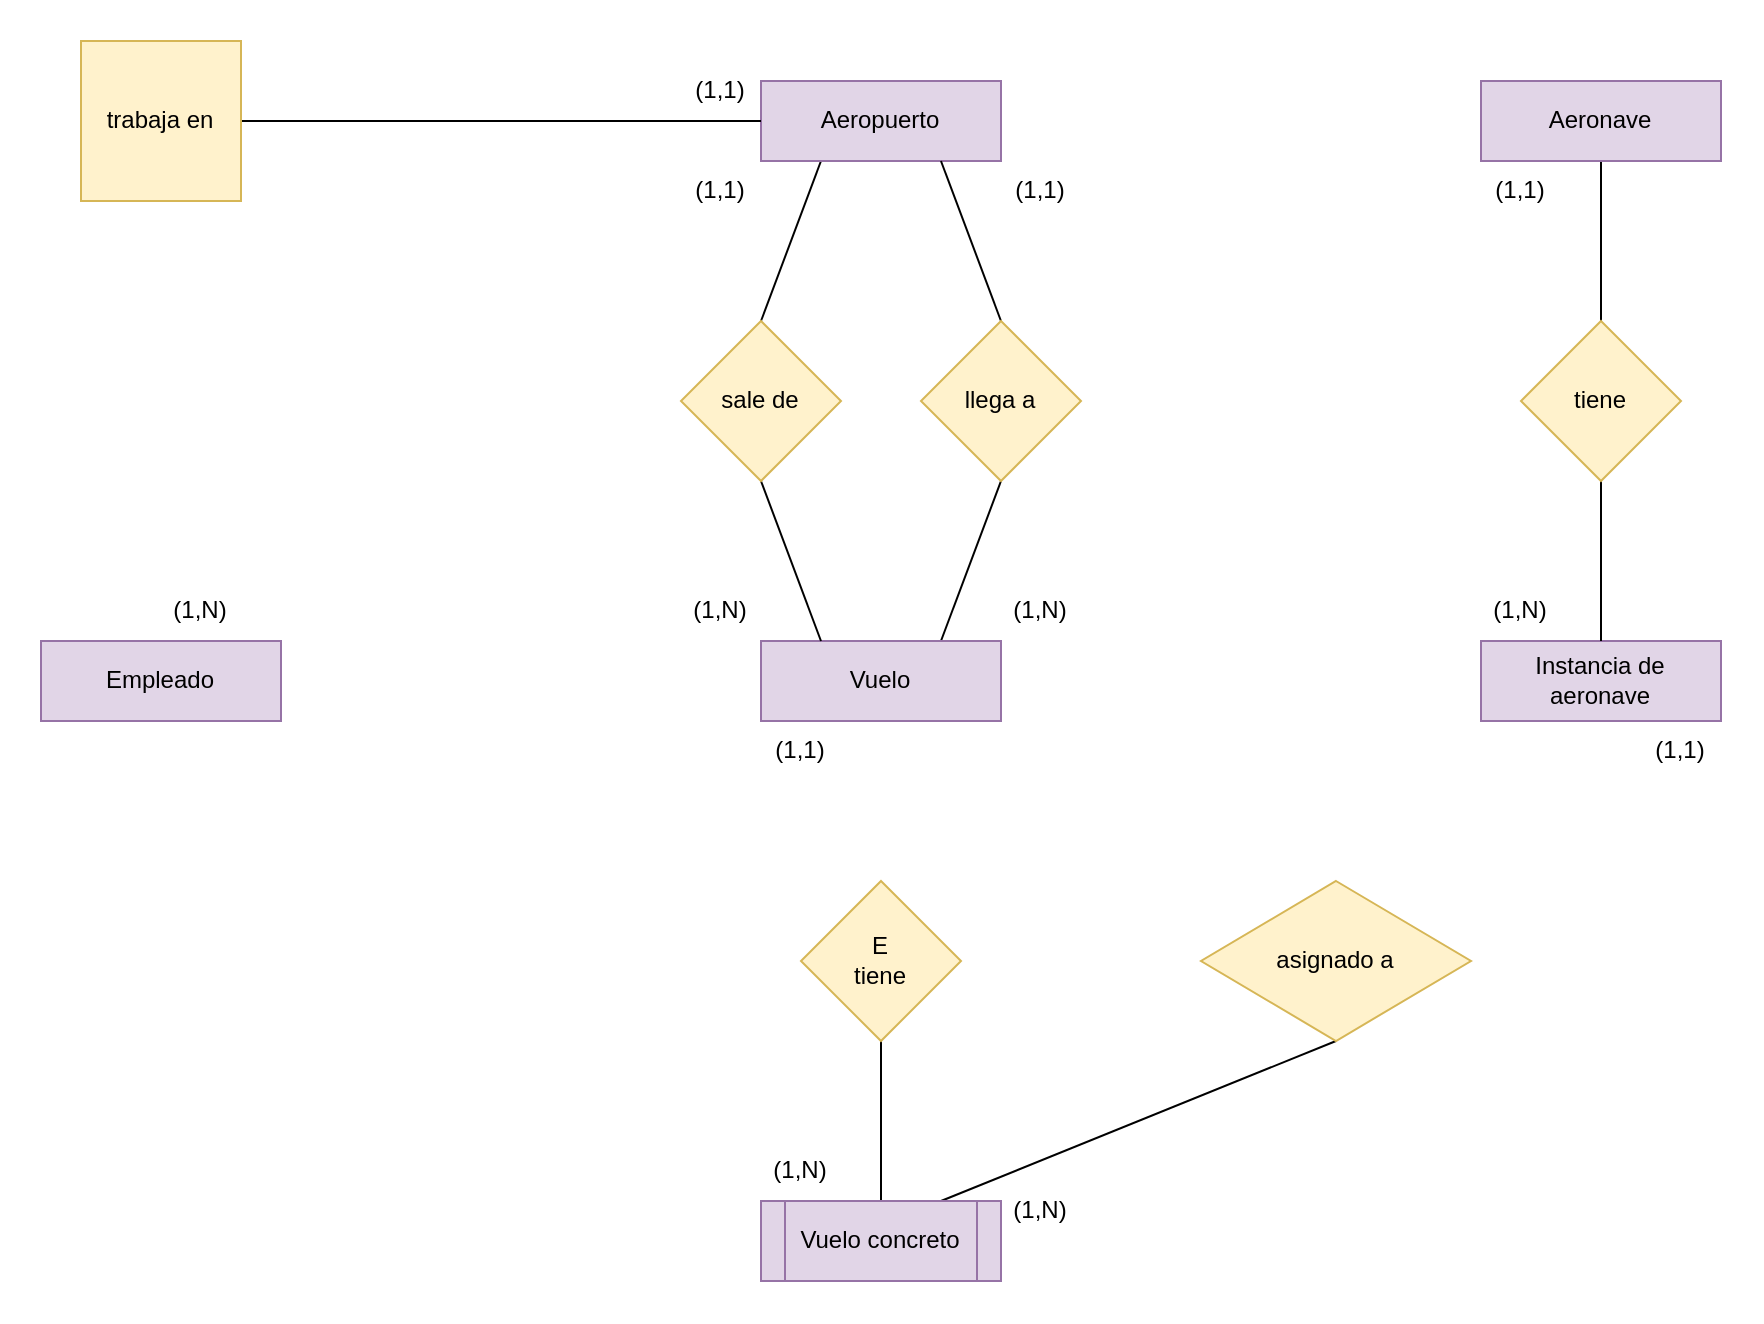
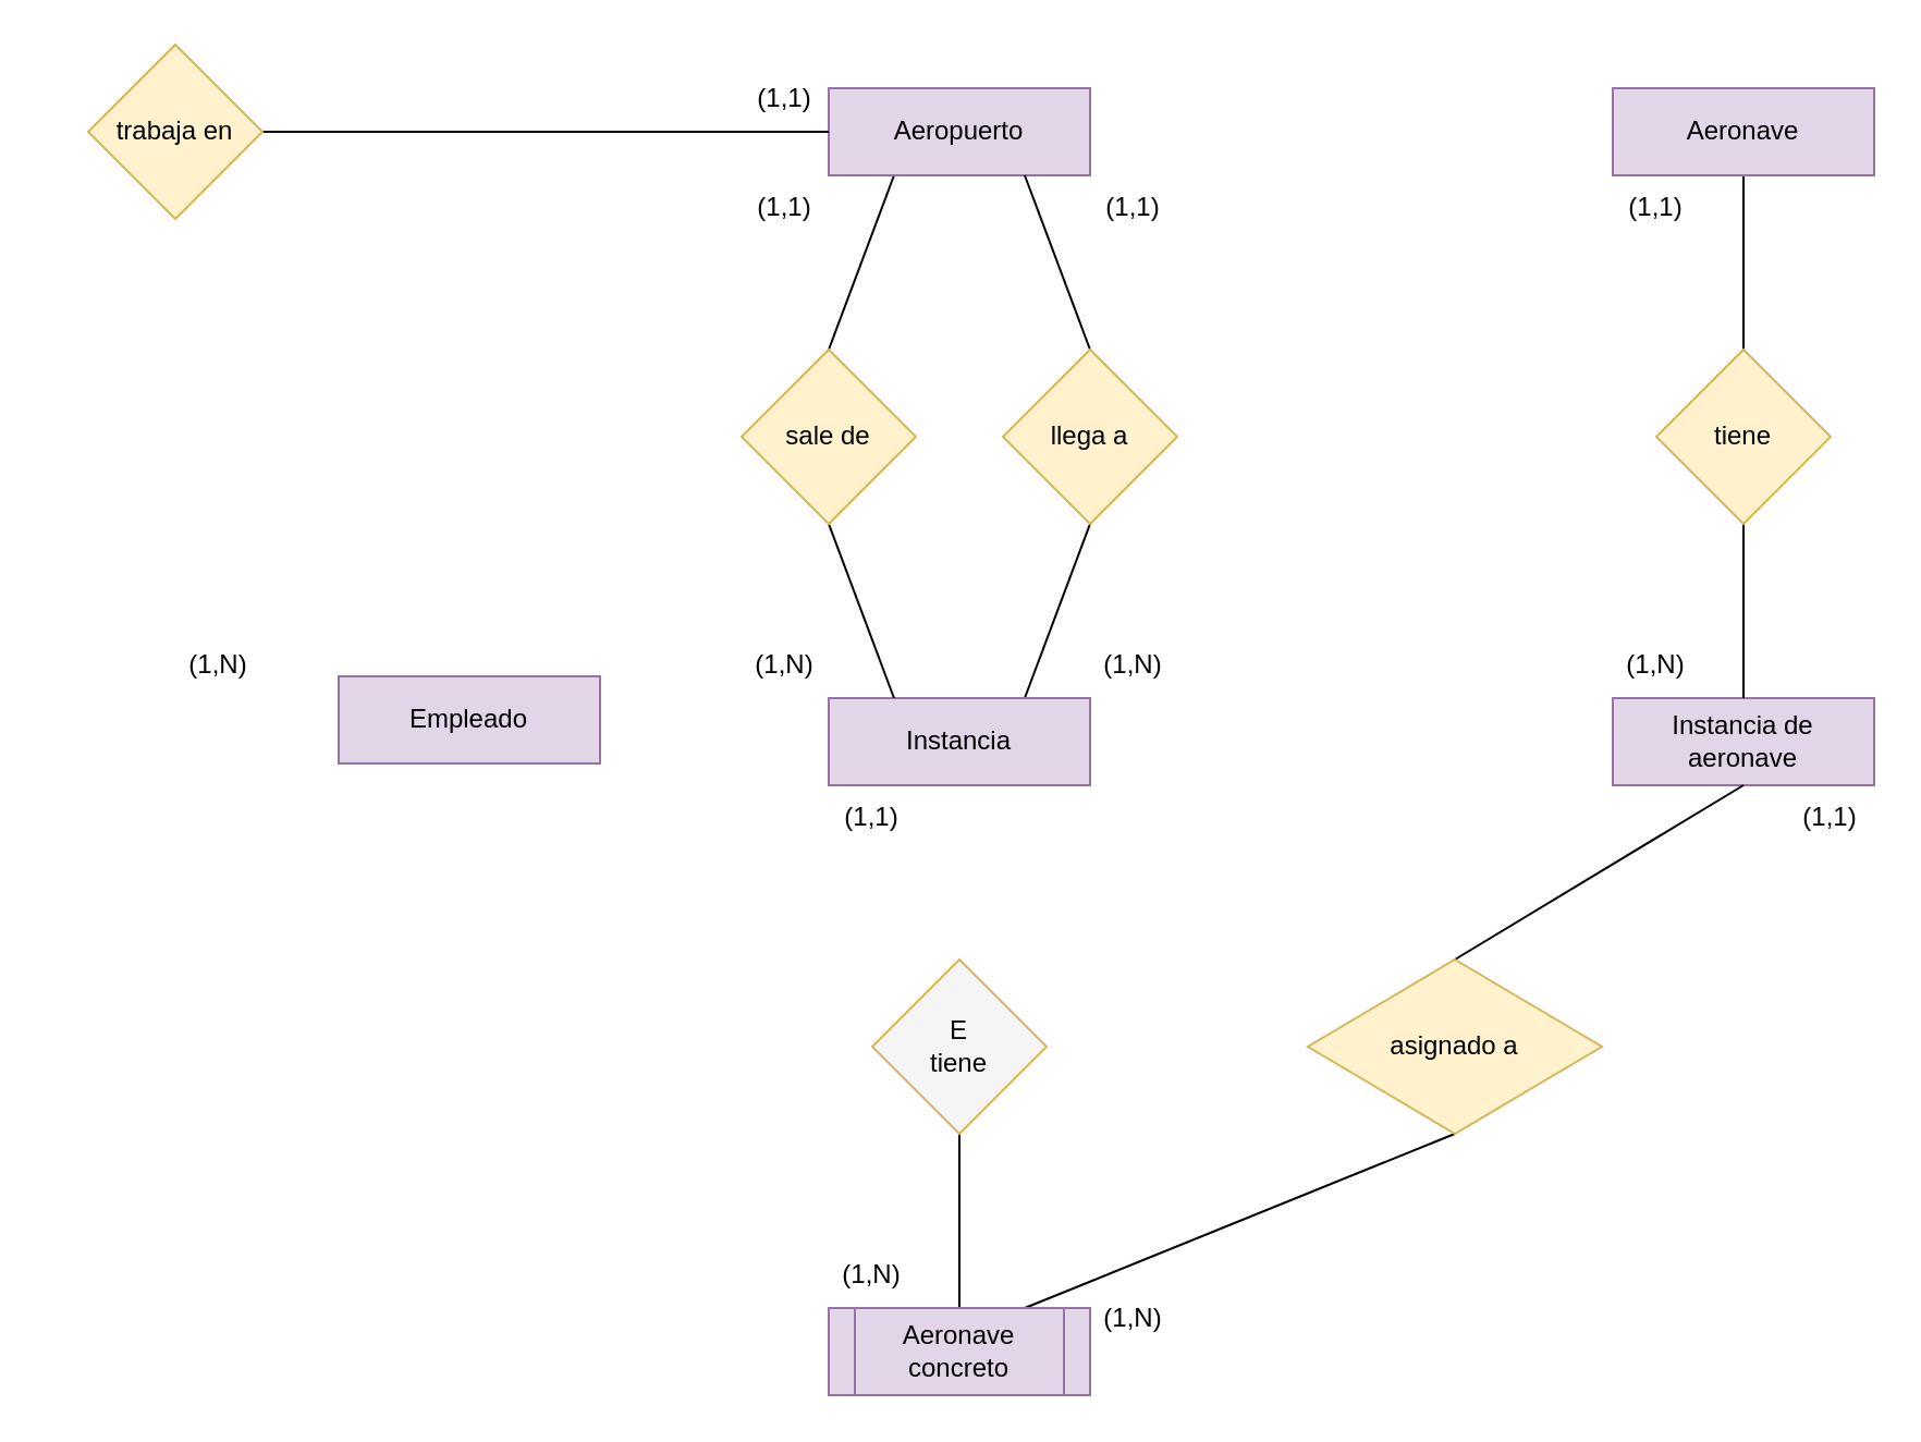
  <mxCell id="0" />
  <mxCell id="1" parent="0" />
  <mxCell id="2" style="edgeStyle=none;html=1;exitX=0.5;exitY=1;exitDx=0;exitDy=0;entryX=0;entryY=0.5;entryDx=0;entryDy=0;endArrow=none;endFill=0;startArrow=none;" parent="1" edge="1"><mxGeometry relative="1" as="geometry"><mxPoint x="440" y="180" as="sourcePoint" /><mxPoint x="440" y="180" as="targetPoint" /></mxGeometry></mxCell>
  <mxCell id="3" style="edgeStyle=none;html=1;exitX=0.25;exitY=1;exitDx=0;exitDy=0;endArrow=none;endFill=0;entryX=0.5;entryY=0;entryDx=0;entryDy=0;" parent="1" source="4" target="27" edge="1"><mxGeometry relative="1" as="geometry"><mxPoint x="350" y="140" as="targetPoint" /></mxGeometry></mxCell>
  <mxCell id="4" value="Aeropuerto" style="rounded=0;whiteSpace=wrap;html=1;fillColor=#e1d5e7;strokeColor=#9673a6;" parent="1" vertex="1"><mxGeometry x="380" y="40" width="120" height="40" as="geometry" /></mxCell>
  <mxCell id="5" style="edgeStyle=none;html=1;exitX=0.5;exitY=1;exitDx=0;exitDy=0;entryX=0.5;entryY=0;entryDx=0;entryDy=0;endArrow=none;endFill=0;" parent="1" source="6" edge="1" target="36"><mxGeometry relative="1" as="geometry"><mxPoint x="440" y="600" as="targetPoint" /></mxGeometry></mxCell>
- <mxCell id="6" value="&lt;div&gt;E&lt;/div&gt;tiene" style="rhombus;whiteSpace=wrap;html=1;fillColor=#fff2cc;strokeColor=#d6b656;" parent="1" vertex="1"><mxGeometry x="400" y="440" width="80" height="80" as="geometry" /></mxCell>
+ <mxCell id="6" value="&lt;div&gt;E&lt;/div&gt;tiene" style="rhombus;whiteSpace=wrap;html=1;fillColor=#f5f5f5;strokeColor=#d6b656;" parent="1" vertex="1"><mxGeometry x="400" y="440" width="80" height="80" as="geometry" /></mxCell>
  <mxCell id="7" style="edgeStyle=none;html=1;exitX=0.75;exitY=0;exitDx=0;exitDy=0;entryX=0.5;entryY=1;entryDx=0;entryDy=0;endArrow=none;endFill=0;" parent="1" source="8" target="29" edge="1"><mxGeometry relative="1" as="geometry" /></mxCell>
- <mxCell id="8" value="Vuelo" style="rounded=0;whiteSpace=wrap;html=1;fillColor=#e1d5e7;strokeColor=#9673a6;" parent="1" vertex="1"><mxGeometry x="380" y="320" width="120" height="40" as="geometry" /></mxCell>
+ <mxCell id="8" value="Instancia" style="rounded=0;whiteSpace=wrap;html=1;fillColor=#e1d5e7;strokeColor=#9673a6;" parent="1" vertex="1"><mxGeometry x="380" y="320" width="120" height="40" as="geometry" /></mxCell>
  <mxCell id="9" style="edgeStyle=none;html=1;exitX=0.75;exitY=0;exitDx=0;exitDy=0;entryX=0.5;entryY=1;entryDx=0;entryDy=0;endArrow=none;endFill=0;" parent="1" target="22" edge="1" source="36"><mxGeometry relative="1" as="geometry"><mxPoint x="470" y="600" as="sourcePoint" /></mxGeometry></mxCell>
  <mxCell id="10" value="(1,1)" style="text;html=1;strokeColor=none;fillColor=none;align=center;verticalAlign=middle;whiteSpace=wrap;rounded=0;" parent="1" vertex="1"><mxGeometry x="380" y="360" width="40" height="30" as="geometry" /></mxCell>
- <mxCell id="11" value="Empleado" style="rounded=0;whiteSpace=wrap;html=1;fillColor=#e1d5e7;strokeColor=#9673a6;" parent="1" vertex="1"><mxGeometry x="20" y="320" width="120" height="40" as="geometry" /></mxCell>
+ <mxCell id="11" value="Empleado" style="rounded=0;whiteSpace=wrap;html=1;fillColor=#e1d5e7;strokeColor=#9673a6;" parent="1" vertex="1"><mxGeometry x="155" y="310" width="120" height="40" as="geometry" /></mxCell>
  <mxCell id="12" value="Instancia de aeronave" style="rounded=0;whiteSpace=wrap;html=1;fillColor=#e1d5e7;strokeColor=#9673a6;" parent="1" vertex="1"><mxGeometry x="740" y="320" width="120" height="40" as="geometry" /></mxCell>
  <mxCell id="13" style="edgeStyle=none;html=1;exitX=0.5;exitY=1;exitDx=0;exitDy=0;entryX=0.5;entryY=0;entryDx=0;entryDy=0;endArrow=none;endFill=0;" parent="1" source="15" target="12" edge="1"><mxGeometry relative="1" as="geometry" /></mxCell>
  <mxCell id="14" style="edgeStyle=none;html=1;exitX=0.5;exitY=0;exitDx=0;exitDy=0;entryX=0.5;entryY=1;entryDx=0;entryDy=0;strokeColor=default;endArrow=none;endFill=0;" parent="1" source="15" target="24" edge="1"><mxGeometry relative="1" as="geometry" /></mxCell>
  <mxCell id="15" value="tiene" style="rhombus;whiteSpace=wrap;html=1;fillColor=#fff2cc;strokeColor=#d6b656;" parent="1" vertex="1"><mxGeometry x="760" y="160" width="80" height="80" as="geometry" /></mxCell>
  <mxCell id="16" style="edgeStyle=none;html=1;exitX=0.5;exitY=1;exitDx=0;exitDy=0;entryX=0.25;entryY=0;entryDx=0;entryDy=0;endArrow=none;endFill=0;" parent="1" source="27" target="8" edge="1"><mxGeometry relative="1" as="geometry"><mxPoint x="440" y="320" as="targetPoint" /><mxPoint x="440" y="220" as="sourcePoint" /></mxGeometry></mxCell>
  <mxCell id="17" value="(1,1)" style="text;html=1;strokeColor=none;fillColor=none;align=center;verticalAlign=middle;whiteSpace=wrap;rounded=0;" parent="1" vertex="1"><mxGeometry x="340" y="80" width="40" height="30" as="geometry" /></mxCell>
  <mxCell id="18" value="(1,N)" style="text;html=1;strokeColor=none;fillColor=none;align=center;verticalAlign=middle;whiteSpace=wrap;rounded=0;" parent="1" vertex="1"><mxGeometry x="80" y="290" width="40" height="30" as="geometry" /></mxCell>
  <mxCell id="19" value="(1,N)" style="text;html=1;strokeColor=none;fillColor=none;align=center;verticalAlign=middle;whiteSpace=wrap;rounded=0;" parent="1" vertex="1"><mxGeometry x="340" y="290" width="40" height="30" as="geometry" /></mxCell>
  <mxCell id="20" value="(1,1)" style="text;html=1;strokeColor=none;fillColor=none;align=center;verticalAlign=middle;whiteSpace=wrap;rounded=0;" parent="1" vertex="1"><mxGeometry x="340" y="30" width="40" height="30" as="geometry" /></mxCell>
+ <mxCell id="21" style="edgeStyle=none;html=1;exitX=0.5;exitY=0;exitDx=0;exitDy=0;entryX=0.5;entryY=1;entryDx=0;entryDy=0;endArrow=none;endFill=0;" parent="1" source="22" target="12" edge="1"><mxGeometry relative="1" as="geometry" /></mxCell>
  <mxCell id="22" value="asignado a" style="rhombus;whiteSpace=wrap;html=1;fillColor=#fff2cc;strokeColor=#d6b656;" parent="1" vertex="1"><mxGeometry x="600" y="440" width="135" height="80" as="geometry" /></mxCell>
  <mxCell id="23" value="(1,N)" style="text;html=1;strokeColor=none;fillColor=none;align=center;verticalAlign=middle;whiteSpace=wrap;rounded=0;" parent="1" vertex="1"><mxGeometry x="500" y="590" width="40" height="30" as="geometry" /></mxCell>
  <mxCell id="24" value="Aeronave" style="rounded=0;whiteSpace=wrap;html=1;fillColor=#e1d5e7;strokeColor=#9673a6;" parent="1" vertex="1"><mxGeometry x="740" y="40" width="120" height="40" as="geometry" /></mxCell>
  <mxCell id="25" style="edgeStyle=none;html=1;exitX=1;exitY=0.5;exitDx=0;exitDy=0;entryX=1;entryY=1;entryDx=0;entryDy=0;endArrow=none;endFill=0;" parent="1" source="26" target="20" edge="1"><mxGeometry relative="1" as="geometry" /></mxCell>
- <mxCell id="26" value="trabaja en" style="whiteSpace=wrap;html=1;fillColor=#fff2cc;strokeColor=#d6b656;rounded=0;" parent="1" vertex="1"><mxGeometry x="40" y="20" width="80" height="80" as="geometry" /></mxCell>
+ <mxCell id="26" value="trabaja en" style="rhombus;whiteSpace=wrap;html=1;fillColor=#fff2cc;strokeColor=#d6b656;" parent="1" vertex="1"><mxGeometry x="40" y="20" width="80" height="80" as="geometry" /></mxCell>
  <mxCell id="27" value="sale de" style="rhombus;whiteSpace=wrap;html=1;fillColor=#fff2cc;strokeColor=#d6b656;" parent="1" vertex="1"><mxGeometry x="340" y="160" width="80" height="80" as="geometry" /></mxCell>
  <mxCell id="28" style="edgeStyle=none;html=1;exitX=0.5;exitY=0;exitDx=0;exitDy=0;entryX=0.75;entryY=1;entryDx=0;entryDy=0;endArrow=none;endFill=0;" parent="1" source="29" target="4" edge="1"><mxGeometry relative="1" as="geometry" /></mxCell>
  <mxCell id="29" value="llega a" style="rhombus;whiteSpace=wrap;html=1;fillColor=#fff2cc;strokeColor=#d6b656;" parent="1" vertex="1"><mxGeometry x="460" y="160" width="80" height="80" as="geometry" /></mxCell>
  <mxCell id="30" value="(1,N)" style="text;html=1;strokeColor=none;fillColor=none;align=center;verticalAlign=middle;whiteSpace=wrap;rounded=0;" parent="1" vertex="1"><mxGeometry x="500" y="290" width="40" height="30" as="geometry" /></mxCell>
  <mxCell id="31" value="(1,1)" style="text;html=1;strokeColor=none;fillColor=none;align=center;verticalAlign=middle;whiteSpace=wrap;rounded=0;" parent="1" vertex="1"><mxGeometry x="500" y="80" width="40" height="30" as="geometry" /></mxCell>
  <mxCell id="32" value="(1,N)" style="text;html=1;strokeColor=none;fillColor=none;align=center;verticalAlign=middle;whiteSpace=wrap;rounded=0;" parent="1" vertex="1"><mxGeometry x="380" y="570" width="40" height="30" as="geometry" /></mxCell>
  <mxCell id="33" value="(1,1)" style="text;html=1;strokeColor=none;fillColor=none;align=center;verticalAlign=middle;whiteSpace=wrap;rounded=0;" parent="1" vertex="1"><mxGeometry x="740" y="80" width="40" height="30" as="geometry" /></mxCell>
  <mxCell id="34" value="(1,N)" style="text;html=1;strokeColor=none;fillColor=none;align=center;verticalAlign=middle;whiteSpace=wrap;rounded=0;" parent="1" vertex="1"><mxGeometry x="740" y="290" width="40" height="30" as="geometry" /></mxCell>
  <mxCell id="35" value="(1,1)" style="text;html=1;strokeColor=none;fillColor=none;align=center;verticalAlign=middle;whiteSpace=wrap;rounded=0;" parent="1" vertex="1"><mxGeometry x="820" y="360" width="40" height="30" as="geometry" /></mxCell>
- <mxCell id="36" value="Vuelo concreto" style="shape=process;whiteSpace=wrap;html=1;backgroundOutline=1;fillColor=#e1d5e7;strokeColor=#9673a6;" vertex="1" parent="1"><mxGeometry x="380" y="600" width="120" height="40" as="geometry" /></mxCell>
+ <mxCell id="36" value="Aeronave concreto" style="shape=process;whiteSpace=wrap;html=1;backgroundOutline=1;fillColor=#e1d5e7;strokeColor=#9673a6;" vertex="1" parent="1"><mxGeometry x="380" y="600" width="120" height="40" as="geometry" /></mxCell>
